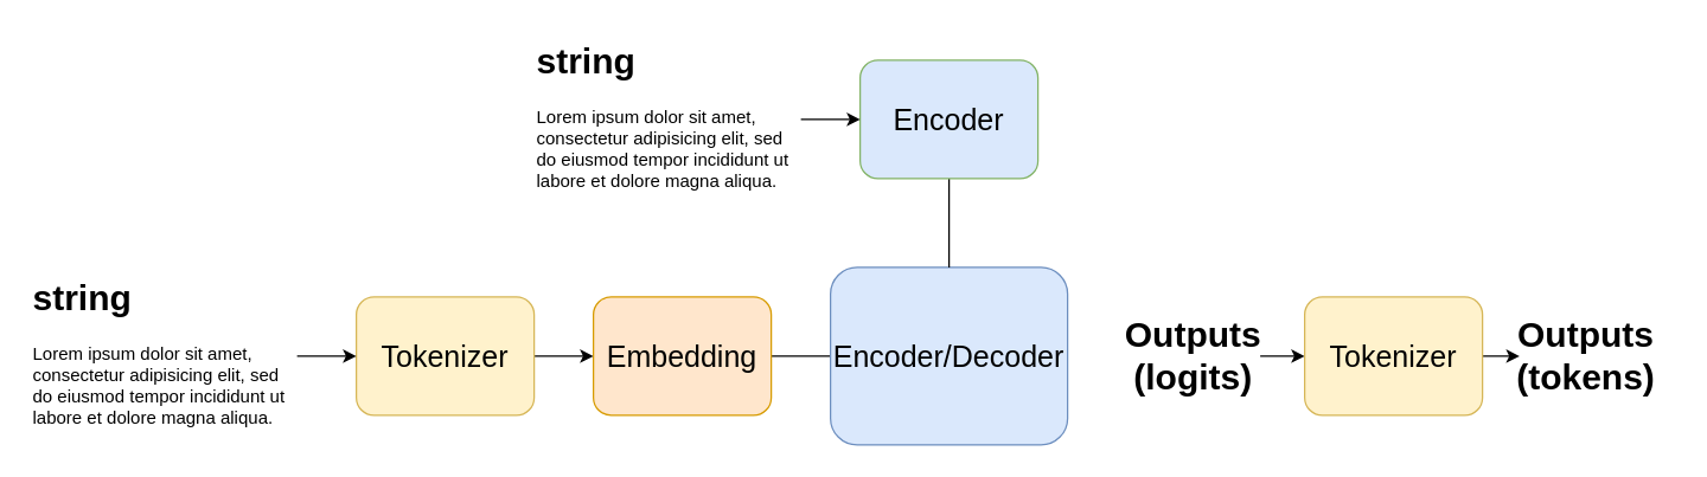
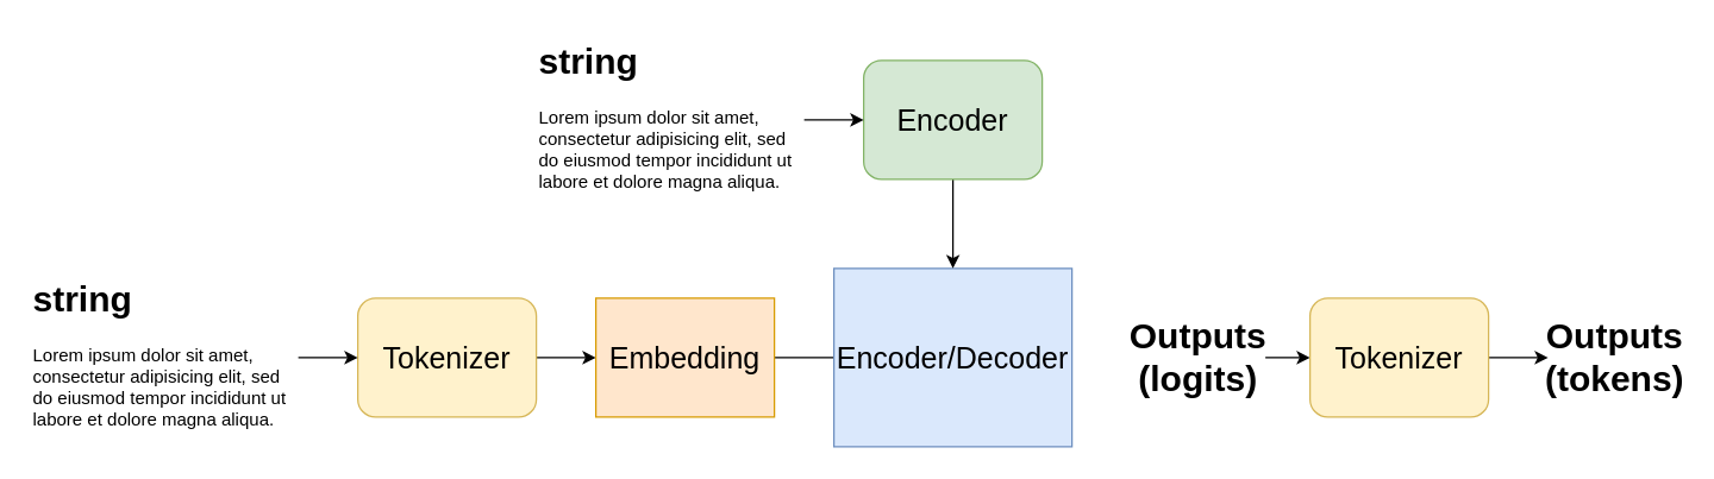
  <mxCell id="0" />
  <mxCell id="1" parent="0" />
  <mxCell id="2" style="edgeStyle=orthogonalEdgeStyle;rounded=0;orthogonalLoop=1;jettySize=auto;html=1;entryX=0;entryY=0.5;entryDx=0;entryDy=0;" parent="1" source="3" target="5" edge="1"><mxGeometry relative="1" as="geometry" /></mxCell>
  <mxCell id="3" value="&lt;font style=&quot;font-size: 20px;&quot;&gt;Tokenizer&lt;/font&gt;" style="rounded=1;whiteSpace=wrap;html=1;fillColor=#fff2cc;strokeColor=#d6b656;" parent="1" vertex="1"><mxGeometry x="240" y="200" width="120" height="80" as="geometry" /></mxCell>
  <mxCell id="4" style="edgeStyle=orthogonalEdgeStyle;rounded=0;orthogonalLoop=1;jettySize=auto;html=1;endArrow=none;" parent="1" source="5" target="6" edge="1"><mxGeometry relative="1" as="geometry" /></mxCell>
- <mxCell id="5" value="&lt;font style=&quot;font-size: 20px;&quot;&gt;Embedding&lt;/font&gt;" style="rounded=1;whiteSpace=wrap;html=1;fillColor=#ffe6cc;strokeColor=#d79b00;" parent="1" vertex="1"><mxGeometry x="400" y="200" width="120" height="80" as="geometry" /></mxCell>
- <mxCell id="6" value="&lt;font style=&quot;font-size: 20px;&quot;&gt;Encoder/Decoder&lt;/font&gt;" style="rounded=1;whiteSpace=wrap;html=1;fillColor=#dae8fc;strokeColor=#6c8ebf;" parent="1" vertex="1"><mxGeometry x="560" y="180" width="160" height="120" as="geometry" /></mxCell>
- <mxCell id="7" style="edgeStyle=orthogonalEdgeStyle;rounded=0;orthogonalLoop=1;jettySize=auto;html=1;endArrow=none;" parent="1" source="8" target="6" edge="1"><mxGeometry relative="1" as="geometry" /></mxCell>
- <mxCell id="8" value="&lt;font style=&quot;font-size: 20px;&quot;&gt;Encoder&lt;/font&gt;" style="rounded=1;whiteSpace=wrap;html=1;fillColor=#dae8fc;strokeColor=#82b366;" parent="1" vertex="1"><mxGeometry x="580" y="40" width="120" height="80" as="geometry" /></mxCell>
+ <mxCell id="5" value="&lt;font style=&quot;font-size: 20px;&quot;&gt;Embedding&lt;/font&gt;" style="whiteSpace=wrap;html=1;fillColor=#ffe6cc;strokeColor=#d79b00;rounded=0;" parent="1" vertex="1"><mxGeometry x="400" y="200" width="120" height="80" as="geometry" /></mxCell>
+ <mxCell id="6" value="&lt;font style=&quot;font-size: 20px;&quot;&gt;Encoder/Decoder&lt;/font&gt;" style="whiteSpace=wrap;html=1;fillColor=#dae8fc;strokeColor=#6c8ebf;rounded=0;" parent="1" vertex="1"><mxGeometry x="560" y="180" width="160" height="120" as="geometry" /></mxCell>
+ <mxCell id="7" style="edgeStyle=orthogonalEdgeStyle;rounded=0;orthogonalLoop=1;jettySize=auto;html=1;" parent="1" source="8" target="6" edge="1"><mxGeometry relative="1" as="geometry" /></mxCell>
+ <mxCell id="8" value="&lt;font style=&quot;font-size: 20px;&quot;&gt;Encoder&lt;/font&gt;" style="rounded=1;whiteSpace=wrap;html=1;fillColor=#d5e8d4;strokeColor=#82b366;" parent="1" vertex="1"><mxGeometry x="580" y="40" width="120" height="80" as="geometry" /></mxCell>
  <mxCell id="9" style="edgeStyle=orthogonalEdgeStyle;rounded=0;orthogonalLoop=1;jettySize=auto;html=1;entryX=0;entryY=0.5;entryDx=0;entryDy=0;" parent="1" source="10" target="3" edge="1"><mxGeometry relative="1" as="geometry" /></mxCell>
  <mxCell id="10" value="&lt;h1 style=&quot;margin-top: 0px;&quot;&gt;string&lt;/h1&gt;&lt;p&gt;Lorem ipsum dolor sit amet, consectetur adipisicing elit, sed do eiusmod tempor incididunt ut labore et dolore magna aliqua.&lt;/p&gt;" style="text;html=1;whiteSpace=wrap;overflow=hidden;rounded=0;" parent="1" vertex="1"><mxGeometry x="20" y="180" width="180" height="120" as="geometry" /></mxCell>
  <mxCell id="11" style="edgeStyle=orthogonalEdgeStyle;rounded=0;orthogonalLoop=1;jettySize=auto;html=1;entryX=0;entryY=0.5;entryDx=0;entryDy=0;" parent="1" source="12" target="8" edge="1"><mxGeometry relative="1" as="geometry" /></mxCell>
  <mxCell id="12" value="&lt;h1 style=&quot;margin-top: 0px;&quot;&gt;string&lt;/h1&gt;&lt;p&gt;Lorem ipsum dolor sit amet, consectetur adipisicing elit, sed do eiusmod tempor incididunt ut labore et dolore magna aliqua.&lt;/p&gt;" style="text;html=1;whiteSpace=wrap;overflow=hidden;rounded=0;" parent="1" vertex="1"><mxGeometry x="360" y="20" width="180" height="120" as="geometry" /></mxCell>
  <mxCell id="13" value="" style="edgeStyle=orthogonalEdgeStyle;rounded=0;orthogonalLoop=1;jettySize=auto;html=1;" parent="1" source="14" target="16" edge="1"><mxGeometry relative="1" as="geometry" /></mxCell>
  <mxCell id="14" value="&lt;b&gt;&lt;font style=&quot;font-size: 24px;&quot;&gt;Outputs&lt;br&gt;&lt;/font&gt;&lt;/b&gt;&lt;div&gt;&lt;b&gt;&lt;font style=&quot;font-size: 24px;&quot;&gt;(logits)&lt;/font&gt;&lt;/b&gt;&lt;/div&gt;" style="text;html=1;align=center;verticalAlign=middle;whiteSpace=wrap;rounded=0;" parent="1" vertex="1"><mxGeometry x="760" y="220" width="90" height="40" as="geometry" /></mxCell>
  <mxCell id="15" value="" style="edgeStyle=orthogonalEdgeStyle;rounded=0;orthogonalLoop=1;jettySize=auto;html=1;entryX=0;entryY=0.5;entryDx=0;entryDy=0;" parent="1" source="16" target="17" edge="1"><mxGeometry relative="1" as="geometry"><mxPoint x="1030" y="330" as="targetPoint" /></mxGeometry></mxCell>
  <mxCell id="16" value="&lt;font style=&quot;font-size: 20px;&quot;&gt;Tokenizer&lt;/font&gt;" style="rounded=1;whiteSpace=wrap;html=1;fillColor=#fff2cc;strokeColor=#d6b656;" parent="1" vertex="1"><mxGeometry x="880" y="200" width="120" height="80" as="geometry" /></mxCell>
- <mxCell id="17" value="&lt;b&gt;&lt;font style=&quot;font-size: 24px;&quot;&gt;Outputs&lt;br&gt;&lt;/font&gt;&lt;/b&gt;&lt;div&gt;&lt;b&gt;&lt;font style=&quot;font-size: 24px;&quot;&gt;(tokens)&lt;/font&gt;&lt;/b&gt;&lt;/div&gt;" style="text;html=1;align=center;verticalAlign=middle;whiteSpace=wrap;rounded=0;" vertex="1" parent="1"><mxGeometry x="1025" y="220" width="90" height="40" as="geometry" /></mxCell>
+ <mxCell id="17" value="&lt;b&gt;&lt;font style=&quot;font-size: 24px;&quot;&gt;Outputs&lt;br&gt;&lt;/font&gt;&lt;/b&gt;&lt;div&gt;&lt;b&gt;&lt;font style=&quot;font-size: 24px;&quot;&gt;(tokens)&lt;/font&gt;&lt;/b&gt;&lt;/div&gt;" style="text;html=1;align=center;verticalAlign=middle;whiteSpace=wrap;rounded=0;" vertex="1" parent="1"><mxGeometry x="1040" y="220" width="90" height="40" as="geometry" /></mxCell>
